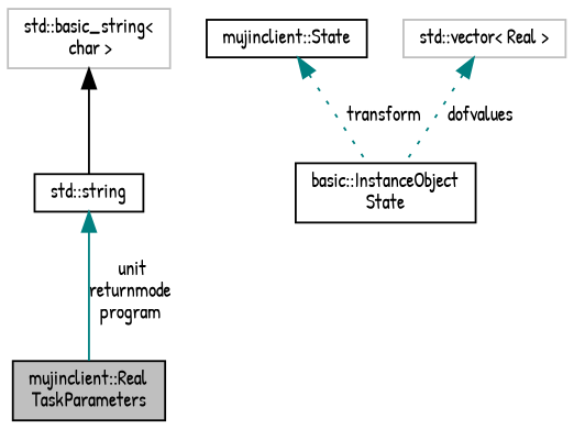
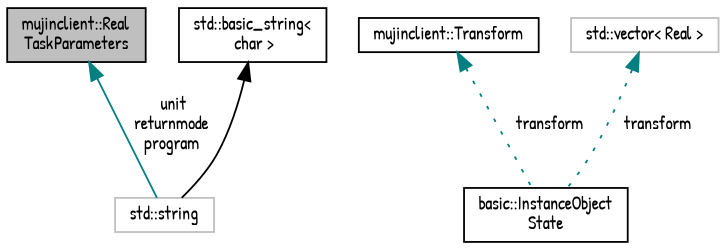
  digraph {
    fontname="Patrick Hand"
    node [color=black fontname="Patrick Hand" fontsize=10 shape=record]
    edge [color=teal dir=back fontname="Patrick Hand" fontsize=10 labelfontname=Helvetica labelfontsize=10 style=solid]
    n1 [fillcolor=grey75 fontcolor=black height=0.2 label="mujinclient::Real\lTaskParameters" style=filled width=0.4]
-   n2 [height=0.2 label="std::string" width=0.4]
-   n3 [color=grey75 height=0.2 label="std::basic_string\<\l char \>" width=0.4]
+   n2 [color=grey75 height=0.2 label="std::string" width=0.4]
+   n3 [height=0.2 label="std::basic_string\<\l char \>" width=0.4]
    n4 [height=0.2 label="basic::InstanceObject\lState" width=0.4]
-   n5 [height=0.2 label="mujinclient::State" width=0.4]
+   n5 [height=0.2 label="mujinclient::Transform" width=0.4]
    n6 [color=grey75 height=0.2 label="std::vector\< Real \>" width=0.4]
-   n2 -> n1 [label=" unit\nreturnmode\nprogram"]
+   n1 -> n2 [label=" unit\nreturnmode\nprogram"]
    n3 -> n2 [color=black]
    n5 -> n4 [label=" transform" style=dotted]
-   n6 -> n4 [label=" dofvalues" style=dotted]
+   n6 -> n4 [label=" transform" style=dotted]
  }
